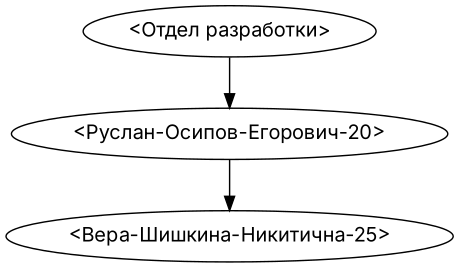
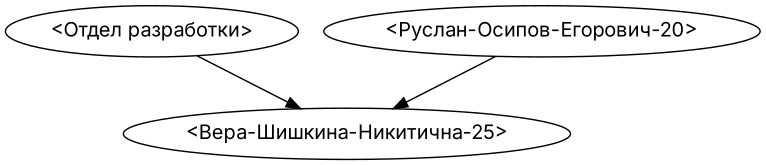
  digraph {
    fontname=Inter
    node [fontname=Inter]
    edge [fontname=Inter]
    n1 [label="<Отдел разработки>"]
    n2 [label="<Вера-Шишкина-Никитична-25>"]
    n3 [label="<Руслан-Осипов-Егорович-20>"]
-   n1 -> n3
+   n1 -> n2
    n3 -> n2
  }
